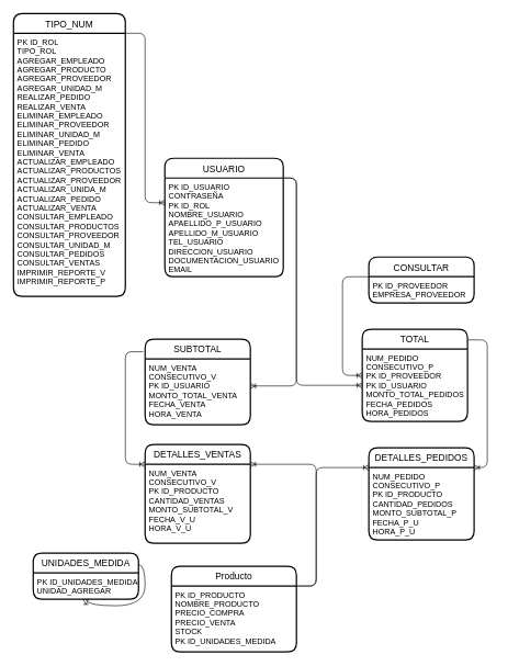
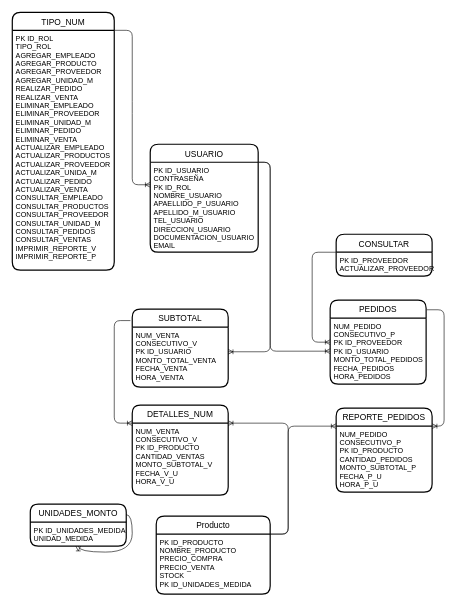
  <mxCell id="0" />
  <mxCell id="1" parent="0" />
  <mxCell id="2" value="USUARIO" style="swimlane;childLayout=stackLayout;horizontal=1;startSize=30;horizontalStack=0;rounded=1;fontSize=14;fontStyle=0;strokeWidth=2;resizeParent=0;resizeLast=1;shadow=0;dashed=0;align=center;" parent="1" vertex="1"><mxGeometry x="250" y="240" width="180" height="180" as="geometry" /></mxCell>
  <mxCell id="3" value="PK ID_USUARIO&#10;CONTRASEÑA&#10;PK ID_ROL&#10;NOMBRE_USUARIO&#10;APAELLIDO_P_USUARIO&#10;APELLIDO_M_USUARIO&#10;TEL_USUARIO&#10;DIRECCION_USUARIO&#10;DOCUMENTACION_USUARIO&#10;EMAIL" style="align=left;strokeColor=none;fillColor=none;spacingLeft=4;fontSize=12;verticalAlign=top;resizable=0;rotatable=0;part=1;" parent="2" vertex="1"><mxGeometry y="30" width="180" height="150" as="geometry" /></mxCell>
  <mxCell id="4" value="SUBTOTAL" style="swimlane;childLayout=stackLayout;horizontal=1;startSize=30;horizontalStack=0;rounded=1;fontSize=14;fontStyle=0;strokeWidth=2;resizeParent=0;resizeLast=1;shadow=0;dashed=0;align=center;" parent="1" vertex="1"><mxGeometry x="220" y="515" width="160" height="130" as="geometry" /></mxCell>
  <mxCell id="5" value="NUM_VENTA&#10;CONSECUTIVO_V&#10;PK ID_USUARIO&#10;MONTO_TOTAL_VENTA&#10;FECHA_VENTA&#10;HORA_VENTA" style="align=left;strokeColor=none;fillColor=none;spacingLeft=4;fontSize=12;verticalAlign=top;resizable=0;rotatable=0;part=1;" parent="4" vertex="1"><mxGeometry y="30" width="160" height="100" as="geometry" /></mxCell>
- <mxCell id="6" value="DETALLES_VENTAS" style="swimlane;childLayout=stackLayout;horizontal=1;startSize=30;horizontalStack=0;rounded=1;fontSize=14;fontStyle=0;strokeWidth=2;resizeParent=0;resizeLast=1;shadow=0;dashed=0;align=center;" parent="1" vertex="1"><mxGeometry x="220" y="675" width="160" height="150" as="geometry" /></mxCell>
+ <mxCell id="6" value="DETALLES_NUM" style="swimlane;childLayout=stackLayout;horizontal=1;startSize=30;horizontalStack=0;rounded=1;fontSize=14;fontStyle=0;strokeWidth=2;resizeParent=0;resizeLast=1;shadow=0;dashed=0;align=center;" parent="1" vertex="1"><mxGeometry x="220" y="675" width="160" height="150" as="geometry" /></mxCell>
  <mxCell id="7" value="NUM_VENTA&#10;CONSECUTIVO_V&#10;PK ID_PRODUCTO&#10;CANTIDAD_VENTAS&#10;MONTO_SUBTOTAL_V&#10;FECHA_V_U&#10;HORA_V_U" style="align=left;strokeColor=none;fillColor=none;spacingLeft=4;fontSize=12;verticalAlign=top;resizable=0;rotatable=0;part=1;" parent="6" vertex="1"><mxGeometry y="30" width="160" height="120" as="geometry" /></mxCell>
- <mxCell id="8" value="TOTAL" style="swimlane;childLayout=stackLayout;horizontal=1;startSize=30;horizontalStack=0;rounded=1;fontSize=14;fontStyle=0;strokeWidth=2;resizeParent=0;resizeLast=1;shadow=0;dashed=0;align=center;" parent="1" vertex="1"><mxGeometry x="550" y="500" width="160" height="140" as="geometry" /></mxCell>
+ <mxCell id="8" value="PEDIDOS" style="swimlane;childLayout=stackLayout;horizontal=1;startSize=30;horizontalStack=0;rounded=1;fontSize=14;fontStyle=0;strokeWidth=2;resizeParent=0;resizeLast=1;shadow=0;dashed=0;align=center;" parent="1" vertex="1"><mxGeometry x="550" y="500" width="160" height="140" as="geometry" /></mxCell>
  <mxCell id="9" value="NUM_PEDIDO&#10;CONSECUTIVO_P&#10;PK ID_PROVEEDOR&#10;PK ID_USUARIO&#10;MONTO_TOTAL_PEDIDOS&#10;FECHA_PEDIDOS&#10;HORA_PEDIDOS" style="align=left;strokeColor=none;fillColor=none;spacingLeft=4;fontSize=12;verticalAlign=top;resizable=0;rotatable=0;part=1;" parent="8" vertex="1"><mxGeometry y="30" width="160" height="110" as="geometry" /></mxCell>
- <mxCell id="10" value="DETALLES_PEDIDOS" style="swimlane;childLayout=stackLayout;horizontal=1;startSize=30;horizontalStack=0;rounded=1;fontSize=14;fontStyle=0;strokeWidth=2;resizeParent=0;resizeLast=1;shadow=0;dashed=0;align=center;" parent="1" vertex="1"><mxGeometry x="560" y="680" width="160" height="140" as="geometry" /></mxCell>
+ <mxCell id="10" value="REPORTE_PEDIDOS" style="swimlane;childLayout=stackLayout;horizontal=1;startSize=30;horizontalStack=0;rounded=1;fontSize=14;fontStyle=0;strokeWidth=2;resizeParent=0;resizeLast=1;shadow=0;dashed=0;align=center;" parent="1" vertex="1"><mxGeometry x="560" y="680" width="160" height="140" as="geometry" /></mxCell>
  <mxCell id="11" value="NUM_PEDIDO&#10;CONSECUTIVO_P&#10;PK ID_PRODUCTO&#10;CANTIDAD_PEDIDOS&#10;MONTO_SUBTOTAL_P&#10;FECHA_P_U&#10;HORA_P_U" style="align=left;strokeColor=none;fillColor=none;spacingLeft=4;fontSize=12;verticalAlign=top;resizable=0;rotatable=0;part=1;" parent="10" vertex="1"><mxGeometry y="30" width="160" height="110" as="geometry" /></mxCell>
  <mxCell id="12" value="CONSULTAR" style="swimlane;childLayout=stackLayout;horizontal=1;startSize=30;horizontalStack=0;rounded=1;fontSize=14;fontStyle=0;strokeWidth=2;resizeParent=0;resizeLast=1;shadow=0;dashed=0;align=center;" parent="1" vertex="1"><mxGeometry x="560" y="390" width="160" height="70" as="geometry" /></mxCell>
- <mxCell id="13" value="PK ID_PROVEEDOR&#10;EMPRESA_PROVEEDOR" style="align=left;strokeColor=none;fillColor=none;spacingLeft=4;fontSize=12;verticalAlign=top;resizable=0;rotatable=0;part=1;" parent="12" vertex="1"><mxGeometry y="30" width="160" height="40" as="geometry" /></mxCell>
+ <mxCell id="13" value="PK ID_PROVEEDOR&#10;ACTUALIZAR_PROVEEDOR" style="align=left;strokeColor=none;fillColor=none;spacingLeft=4;fontSize=12;verticalAlign=top;resizable=0;rotatable=0;part=1;" parent="12" vertex="1"><mxGeometry y="30" width="160" height="40" as="geometry" /></mxCell>
  <mxCell id="14" value="TIPO_NUM" style="swimlane;childLayout=stackLayout;horizontal=1;startSize=30;horizontalStack=0;rounded=1;fontSize=14;fontStyle=0;strokeWidth=2;resizeParent=0;resizeLast=1;shadow=0;dashed=0;align=center;" parent="1" vertex="1"><mxGeometry x="20" y="20" width="170" height="430" as="geometry" /></mxCell>
  <mxCell id="15" value="PK ID_ROL&#10;TIPO_ROL&#10;AGREGAR_EMPLEADO&#10;AGREGAR_PRODUCTO&#10;AGREGAR_PROVEEDOR&#10;AGREGAR_UNIDAD_M&#10;REALIZAR_PEDIDO&#10;REALIZAR_VENTA&#10;ELIMINAR_EMPLEADO&#10;ELIMINAR_PROVEEDOR&#10;ELIMINAR_UNIDAD_M&#10;ELIMINAR_PEDIDO&#10;ELIMINAR_VENTA&#10;ACTUALIZAR_EMPLEADO&#10;ACTUALIZAR_PRODUCTOS&#10;ACTUALIZAR_PROVEEDOR&#10;ACTUALIZAR_UNIDA_M&#10;ACTUALIZAR_PEDIDO&#10;ACTUALIZAR_VENTA&#10;CONSULTAR_EMPLEADO&#10;CONSULTAR_PRODUCTOS&#10;CONSULTAR_PROVEEDOR&#10;CONSULTAR_UNIDAD_M&#10;CONSULTAR_PEDIDOS&#10;CONSULTAR_VENTAS&#10;IMPRIMIR_REPORTE_V&#10;IMPRIMIR_REPORTE_P&#10;" style="align=left;strokeColor=none;fillColor=none;spacingLeft=4;fontSize=12;verticalAlign=top;resizable=0;rotatable=0;part=1;" parent="14" vertex="1"><mxGeometry y="30" width="170" height="400" as="geometry" /></mxCell>
  <mxCell id="16" value="" style="edgeStyle=elbowEdgeStyle;fontSize=12;html=1;endArrow=ERoneToMany;exitX=1.006;exitY=0.114;exitDx=0;exitDy=0;exitPerimeter=0;entryX=1;entryY=0;entryDx=0;entryDy=0;" edge="1" parent="1" source="8" target="11"><mxGeometry width="100" height="100" relative="1" as="geometry"><mxPoint x="310" y="340" as="sourcePoint" /><mxPoint x="410" y="240" as="targetPoint" /><Array as="points"><mxPoint x="740" y="590" /><mxPoint x="750" y="650" /></Array></mxGeometry></mxCell>
  <mxCell id="17" value="" style="edgeStyle=elbowEdgeStyle;fontSize=12;html=1;endArrow=ERoneToMany;exitX=-0.019;exitY=0.146;exitDx=0;exitDy=0;exitPerimeter=0;entryX=0;entryY=0;entryDx=0;entryDy=0;elbow=vertical;" edge="1" parent="1" source="4" target="7"><mxGeometry width="100" height="100" relative="1" as="geometry"><mxPoint x="420.96" y="205.96" as="sourcePoint" /><mxPoint x="499.04" y="156.94" as="targetPoint" /><Array as="points"><mxPoint x="190" y="619" /></Array></mxGeometry></mxCell>
  <mxCell id="18" value="" style="edgeStyle=elbowEdgeStyle;fontSize=12;html=1;endArrow=ERoneToMany;exitX=0;exitY=0;exitDx=0;exitDy=0;entryX=0;entryY=0.5;entryDx=0;entryDy=0;" edge="1" parent="1" source="13" target="8"><mxGeometry width="100" height="100" relative="1" as="geometry"><mxPoint x="350" y="687.01" as="sourcePoint" /><mxPoint x="290" y="822.98" as="targetPoint" /><Array as="points"><mxPoint x="520" y="640" /></Array></mxGeometry></mxCell>
  <mxCell id="19" value="" style="edgeStyle=entityRelationEdgeStyle;fontSize=12;html=1;endArrow=ERoneToMany;exitX=1;exitY=0;exitDx=0;exitDy=0;entryX=0;entryY=0.25;entryDx=0;entryDy=0;" edge="1" parent="1" source="15" target="3"><mxGeometry width="100" height="100" relative="1" as="geometry"><mxPoint x="410" y="37.5" as="sourcePoint" /><mxPoint x="556.96" y="68.01" as="targetPoint" /></mxGeometry></mxCell>
  <mxCell id="20" value="" style="edgeStyle=elbowEdgeStyle;fontSize=12;html=1;endArrow=ERoneToMany;exitX=1;exitY=0;exitDx=0;exitDy=0;" edge="1" parent="1" source="3"><mxGeometry width="100" height="100" relative="1" as="geometry"><mxPoint x="450" y="330" as="sourcePoint" /><mxPoint x="380" y="586" as="targetPoint" /><Array as="points"><mxPoint x="450" y="440" /></Array></mxGeometry></mxCell>
  <mxCell id="21" value="" style="edgeStyle=elbowEdgeStyle;fontSize=12;html=1;endArrow=ERoneToMany;exitX=1;exitY=0;exitDx=0;exitDy=0;entryX=0;entryY=0.5;entryDx=0;entryDy=0;" edge="1" parent="1" source="3" target="9"><mxGeometry width="100" height="100" relative="1" as="geometry"><mxPoint x="440" y="280" as="sourcePoint" /><mxPoint x="394" y="596" as="targetPoint" /><Array as="points"><mxPoint x="450" y="440" /></Array></mxGeometry></mxCell>
  <mxCell id="22" value="Producto" style="swimlane;childLayout=stackLayout;horizontal=1;startSize=30;horizontalStack=0;rounded=1;fontSize=14;fontStyle=0;strokeWidth=2;resizeParent=0;resizeLast=1;shadow=0;dashed=0;align=center;" vertex="1" parent="1"><mxGeometry x="260" y="860" width="190" height="130" as="geometry" /></mxCell>
  <mxCell id="23" value="PK ID_PRODUCTO&#10;NOMBRE_PRODUCTO&#10;PRECIO_COMPRA&#10;PRECIO_VENTA&#10;STOCK&#10;PK ID_UNIDADES_MEDIDA" style="align=left;strokeColor=none;fillColor=none;spacingLeft=4;fontSize=12;verticalAlign=top;resizable=0;rotatable=0;part=1;" vertex="1" parent="22"><mxGeometry y="30" width="190" height="100" as="geometry" /></mxCell>
- <mxCell id="24" value="UNIDADES_MEDIDA" style="swimlane;childLayout=stackLayout;horizontal=1;startSize=30;horizontalStack=0;rounded=1;fontSize=14;fontStyle=0;strokeWidth=2;resizeParent=0;resizeLast=1;shadow=0;dashed=0;align=center;" vertex="1" parent="1"><mxGeometry x="50" y="840" width="160" height="70" as="geometry" /></mxCell>
- <mxCell id="25" value="PK ID_UNIDADES_MEDIDA&#10;UNIDAD_AGREGAR" style="align=left;strokeColor=none;fillColor=none;spacingLeft=4;fontSize=12;verticalAlign=top;resizable=0;rotatable=0;part=1;" vertex="1" parent="24"><mxGeometry y="30" width="160" height="40" as="geometry" /></mxCell>
+ <mxCell id="24" value="UNIDADES_MONTO" style="swimlane;childLayout=stackLayout;horizontal=1;startSize=30;horizontalStack=0;rounded=1;fontSize=14;fontStyle=0;strokeWidth=2;resizeParent=0;resizeLast=1;shadow=0;dashed=0;align=center;" vertex="1" parent="1"><mxGeometry x="50" y="840" width="160" height="70" as="geometry" /></mxCell>
+ <mxCell id="25" value="PK ID_UNIDADES_MEDIDA&#10;UNIDAD_MEDIDA" style="align=left;strokeColor=none;fillColor=none;spacingLeft=4;fontSize=12;verticalAlign=top;resizable=0;rotatable=0;part=1;" vertex="1" parent="24"><mxGeometry y="30" width="160" height="40" as="geometry" /></mxCell>
  <mxCell id="26" value="" style="fontSize=12;html=1;endArrow=ERoneToMany;exitX=1;exitY=0.25;exitDx=0;exitDy=0;edgeStyle=orthogonalEdgeStyle;curved=1;" edge="1" parent="1" source="24" target="25"><mxGeometry width="100" height="100" relative="1" as="geometry"><mxPoint x="450.96" y="765.96" as="sourcePoint" /><mxPoint x="240" y="960" as="targetPoint" /></mxGeometry></mxCell>
  <mxCell id="27" value="" style="edgeStyle=elbowEdgeStyle;fontSize=12;html=1;endArrow=ERoneToMany;exitX=1;exitY=0;exitDx=0;exitDy=0;entryX=1;entryY=0;entryDx=0;entryDy=0;" edge="1" parent="1" source="23" target="7"><mxGeometry width="100" height="100" relative="1" as="geometry"><mxPoint x="500" y="877.5" as="sourcePoint" /><mxPoint x="596.96" y="883.01" as="targetPoint" /><Array as="points"><mxPoint x="480" y="800" /></Array></mxGeometry></mxCell>
  <mxCell id="28" value="" style="edgeStyle=elbowEdgeStyle;fontSize=12;html=1;endArrow=ERoneToMany;entryX=0;entryY=0;entryDx=0;entryDy=0;" edge="1" parent="1" target="11"><mxGeometry width="100" height="100" relative="1" as="geometry"><mxPoint x="450" y="890" as="sourcePoint" /><mxPoint x="390" y="715" as="targetPoint" /><Array as="points"><mxPoint x="480" y="800" /></Array></mxGeometry></mxCell>
